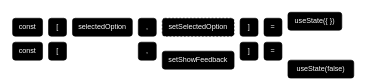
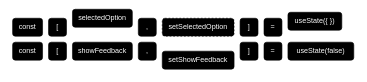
  <mxCell id="0" />
  <mxCell id="1" parent="0" />
  <mxCell id="2" value="&lt;font color=&quot;#ffffff&quot;&gt;const&lt;/font&gt;" style="rounded=1;whiteSpace=wrap;html=1;fillColor=#000000;" vertex="1" parent="1"><mxGeometry x="20" y="30" width="50" height="30" as="geometry" /></mxCell>
- <mxCell id="3" value="selectedOption" style="rounded=1;whiteSpace=wrap;html=1;fillColor=#000000;fontColor=#FFFFFF;" vertex="1" parent="1"><mxGeometry x="120" y="30" width="100" height="30" as="geometry" /></mxCell>
+ <mxCell id="3" value="selectedOption" style="rounded=1;whiteSpace=wrap;html=1;fillColor=#000000;fontColor=#FFFFFF;" vertex="1" parent="1"><mxGeometry x="120" y="15" width="100" height="30" as="geometry" /></mxCell>
  <mxCell id="4" value="setSelectedOption" style="rounded=1;whiteSpace=wrap;html=1;fillColor=#000000;fontColor=#FFFFFF;dashed=1;" vertex="1" parent="1"><mxGeometry x="270" y="30" width="120" height="30" as="geometry" /></mxCell>
  <mxCell id="5" value="," style="rounded=1;whiteSpace=wrap;html=1;fillColor=#000000;fontColor=#FFFFFF;" vertex="1" parent="1"><mxGeometry x="230" y="30" width="30" height="30" as="geometry" /></mxCell>
  <mxCell id="6" value="[" style="rounded=1;whiteSpace=wrap;html=1;fillColor=#000000;fontColor=#FFFFFF;" vertex="1" parent="1"><mxGeometry x="80" y="30" width="30" height="30" as="geometry" /></mxCell>
  <mxCell id="7" value="]" style="rounded=1;whiteSpace=wrap;html=1;fillColor=#000000;fontColor=#FFFFFF;" vertex="1" parent="1"><mxGeometry x="400" y="30" width="30" height="30" as="geometry" /></mxCell>
  <mxCell id="8" value="=" style="rounded=1;whiteSpace=wrap;html=1;fillColor=#000000;fontColor=#FFFFFF;" vertex="1" parent="1"><mxGeometry x="440" y="30" width="30" height="30" as="geometry" /></mxCell>
  <mxCell id="9" value="useState({ })" style="rounded=1;whiteSpace=wrap;html=1;fillColor=#000000;fontColor=#FFFFFF;" vertex="1" parent="1"><mxGeometry x="480" y="20" width="90" height="30" as="geometry" /></mxCell>
  <mxCell id="10" value="&lt;font color=&quot;#ffffff&quot;&gt;const&lt;/font&gt;" style="rounded=1;whiteSpace=wrap;html=1;fillColor=#000000;" vertex="1" parent="1"><mxGeometry x="20" y="70" width="50" height="30" as="geometry" /></mxCell>
  <mxCell id="11" value="[" style="rounded=1;whiteSpace=wrap;html=1;fillColor=#000000;fontColor=#FFFFFF;" vertex="1" parent="1"><mxGeometry x="80" y="70" width="30" height="30" as="geometry" /></mxCell>
+ <mxCell id="12" value="showFeedback" style="rounded=1;whiteSpace=wrap;html=1;fillColor=#000000;fontColor=#FFFFFF;" vertex="1" parent="1"><mxGeometry x="120" y="70" width="100" height="30" as="geometry" /></mxCell>
  <mxCell id="13" value="," style="rounded=1;whiteSpace=wrap;html=1;fillColor=#000000;fontColor=#FFFFFF;" vertex="1" parent="1"><mxGeometry x="230" y="70" width="30" height="30" as="geometry" /></mxCell>
  <mxCell id="14" value="setShowFeedback" style="rounded=1;whiteSpace=wrap;html=1;fillColor=#000000;fontColor=#FFFFFF;" vertex="1" parent="1"><mxGeometry x="270" y="85" width="120" height="30" as="geometry" /></mxCell>
  <mxCell id="15" value="]" style="rounded=1;whiteSpace=wrap;html=1;fillColor=#000000;fontColor=#FFFFFF;" vertex="1" parent="1"><mxGeometry x="400" y="70" width="30" height="30" as="geometry" /></mxCell>
  <mxCell id="16" value="=" style="rounded=1;whiteSpace=wrap;html=1;fillColor=#000000;fontColor=#FFFFFF;" vertex="1" parent="1"><mxGeometry x="440" y="70" width="30" height="30" as="geometry" /></mxCell>
- <mxCell id="17" value="useState(false)" style="rounded=1;whiteSpace=wrap;html=1;fillColor=#000000;fontColor=#FFFFFF;" vertex="1" parent="1"><mxGeometry x="480" y="100" width="110" height="30" as="geometry" /></mxCell>
+ <mxCell id="17" value="useState(false)" style="rounded=1;whiteSpace=wrap;html=1;fillColor=#000000;fontColor=#FFFFFF;" vertex="1" parent="1"><mxGeometry x="480" y="70" width="110" height="30" as="geometry" /></mxCell>
